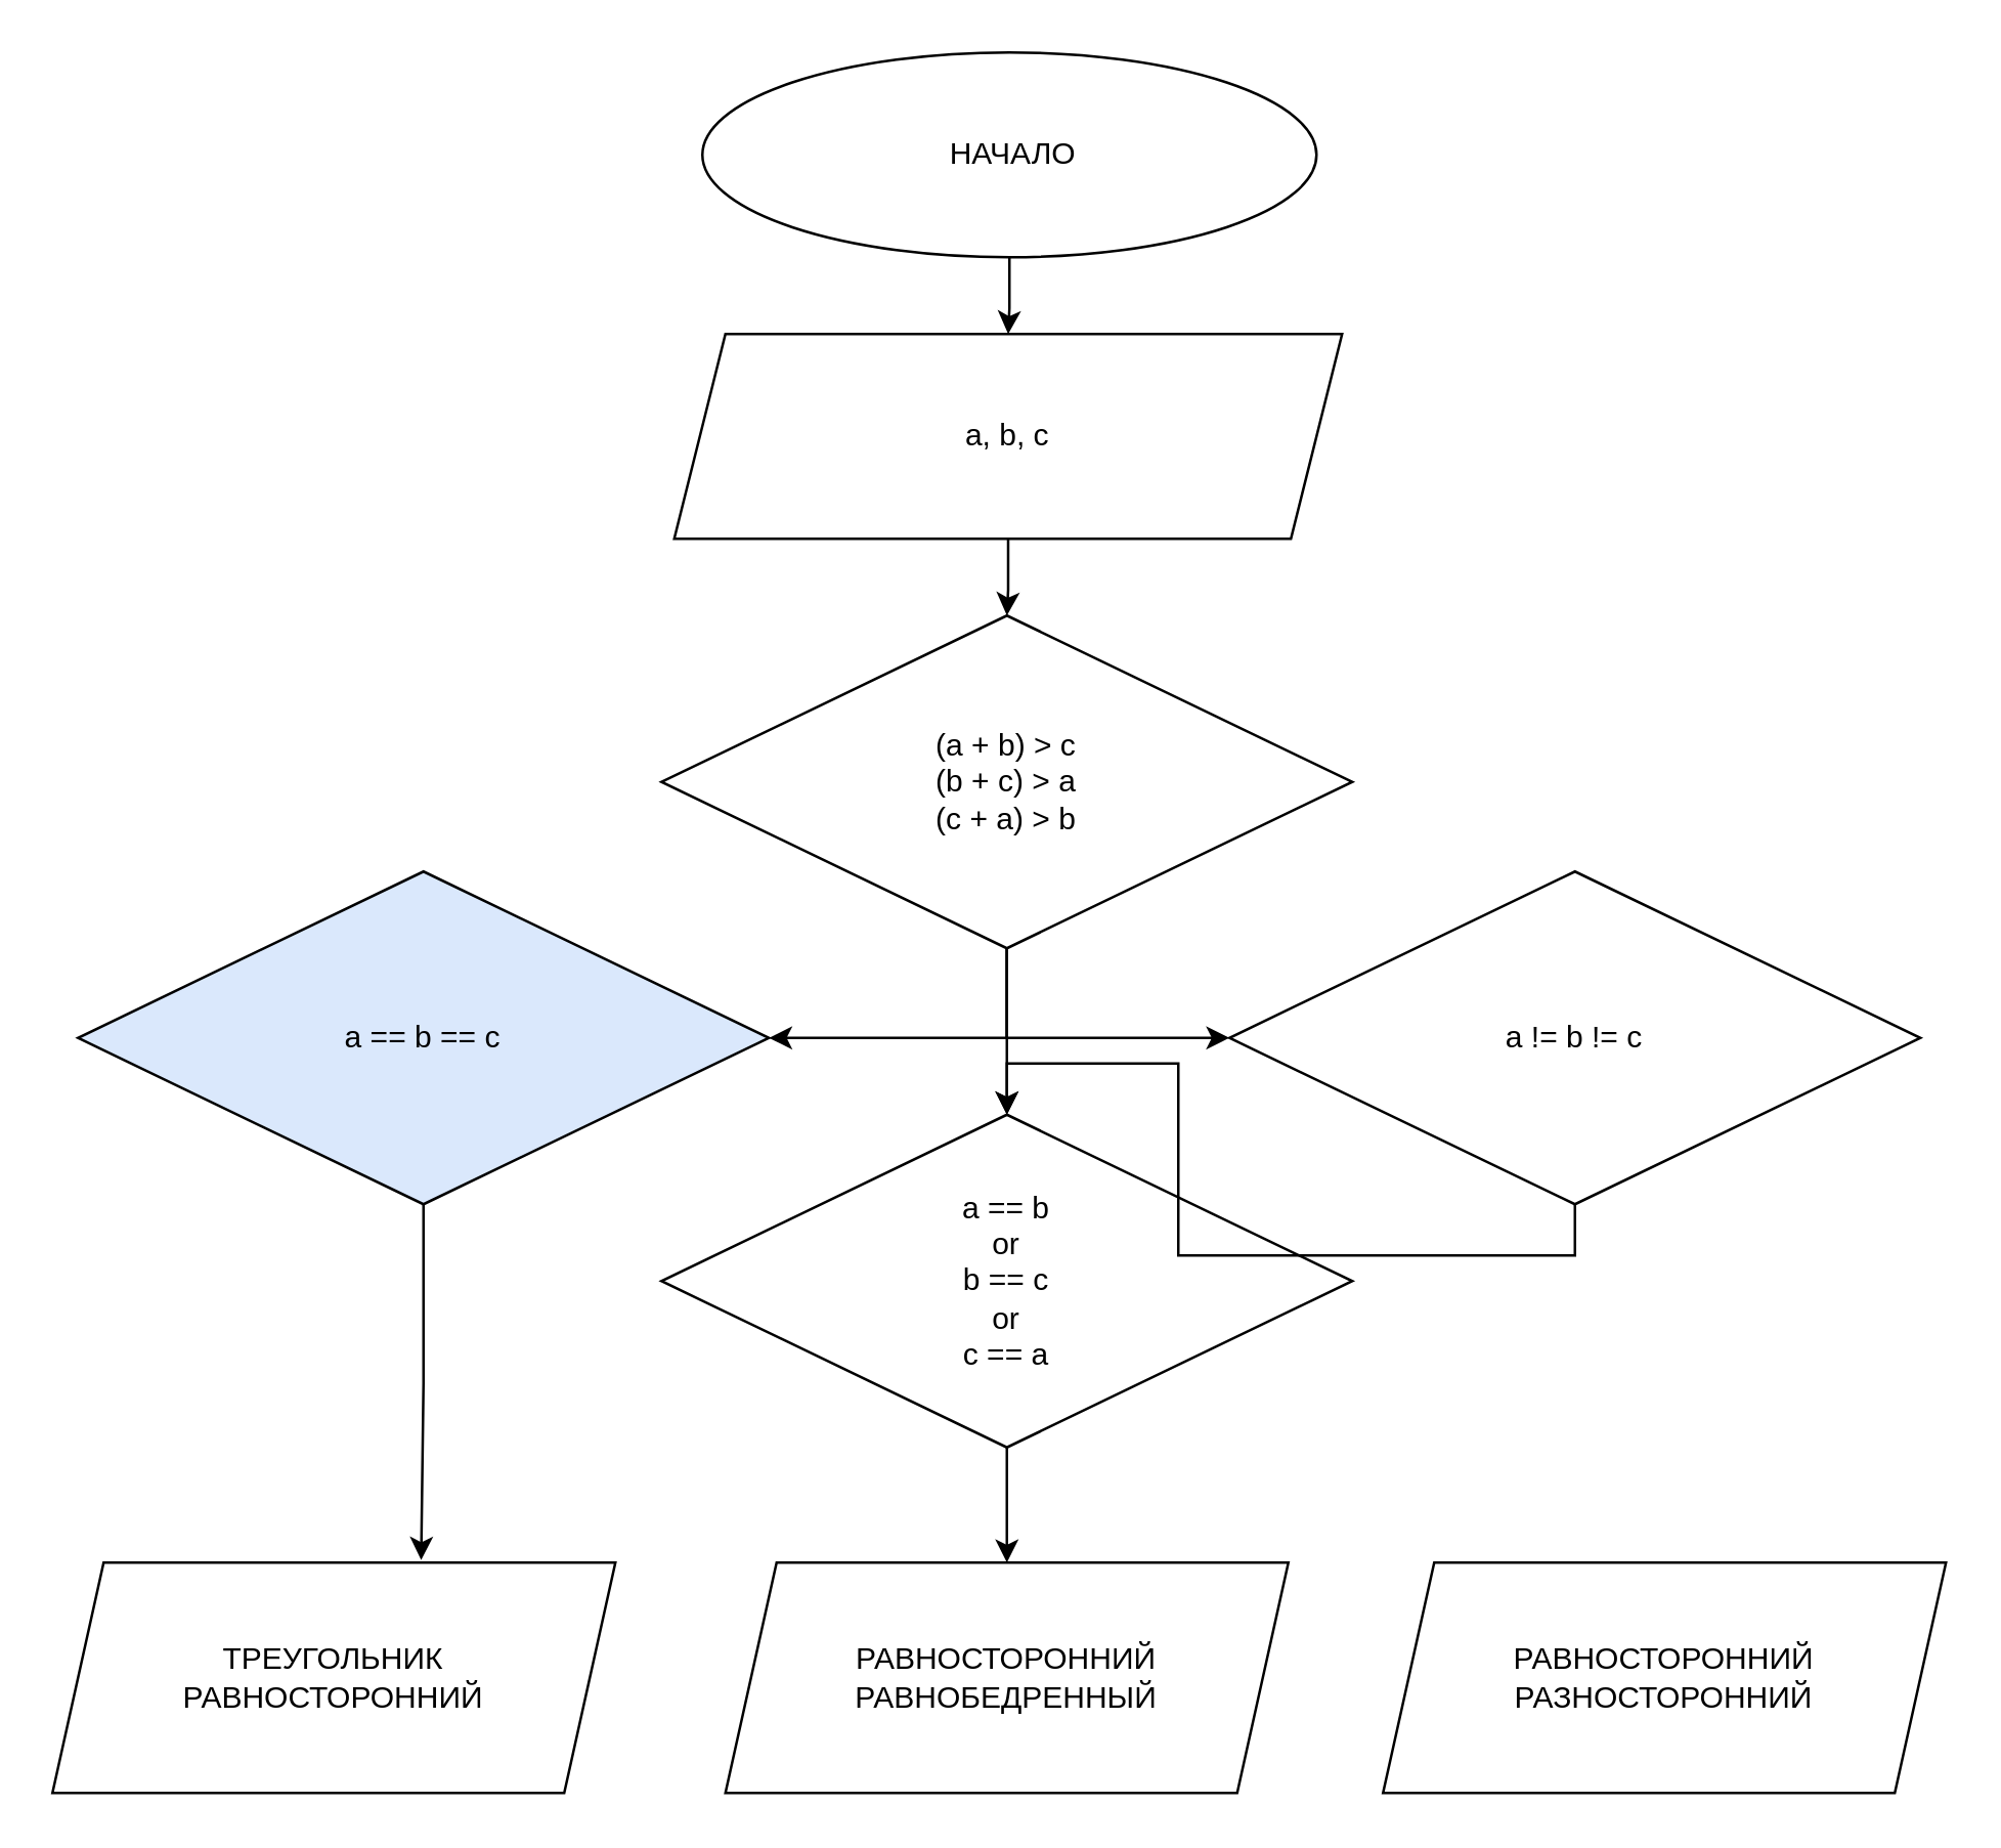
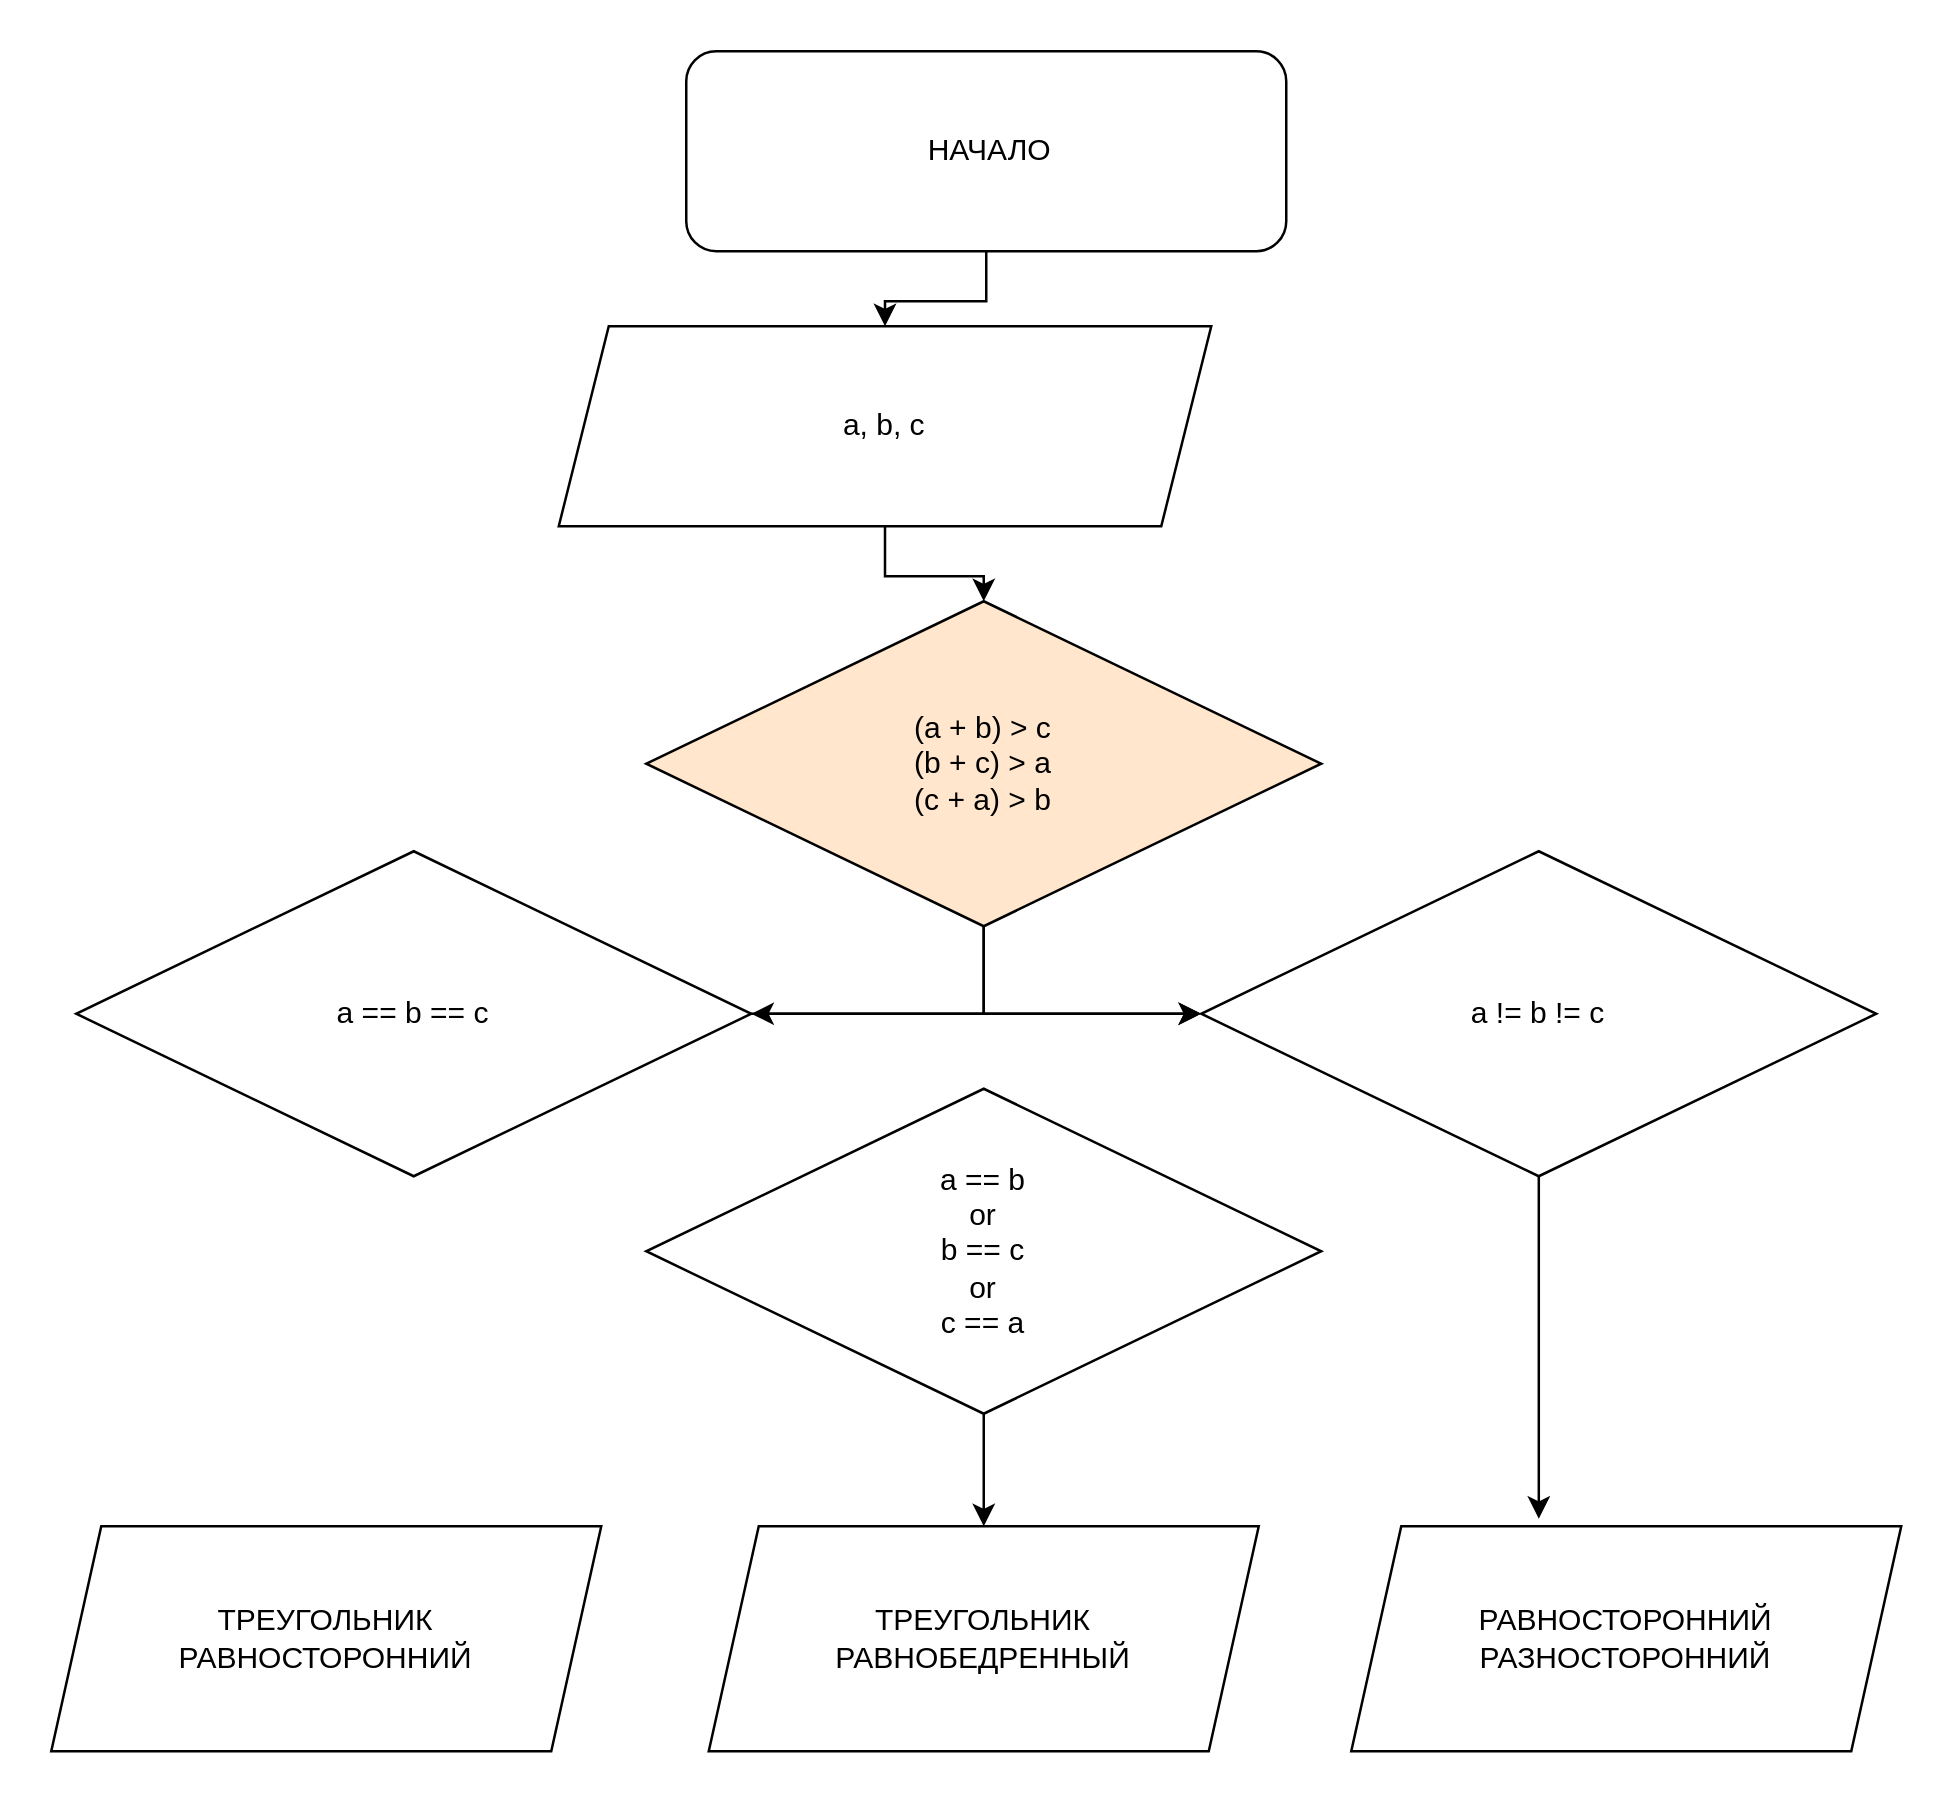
  <mxCell id="0" />
  <mxCell id="1" parent="0" />
  <mxCell id="2" value="" style="edgeStyle=orthogonalEdgeStyle;rounded=0;orthogonalLoop=1;jettySize=auto;html=1;" edge="1" parent="1" source="3" target="5"><mxGeometry relative="1" as="geometry" /></mxCell>
- <mxCell id="3" value="&amp;nbsp;НАЧАЛО" style="ellipse;whiteSpace=wrap;html=1;" vertex="1" parent="1"><mxGeometry x="274" y="20" width="240" height="80" as="geometry" /></mxCell>
+ <mxCell id="3" value="&amp;nbsp;НАЧАЛО" style="rounded=1;whiteSpace=wrap;html=1;" vertex="1" parent="1"><mxGeometry x="274" y="20" width="240" height="80" as="geometry" /></mxCell>
  <mxCell id="4" value="" style="edgeStyle=orthogonalEdgeStyle;rounded=0;orthogonalLoop=1;jettySize=auto;html=1;" edge="1" parent="1" source="5" target="9"><mxGeometry relative="1" as="geometry" /></mxCell>
- <mxCell id="5" value="a, b, c" style="shape=parallelogram;perimeter=parallelogramPerimeter;whiteSpace=wrap;html=1;fixedSize=1;" vertex="1" parent="1"><mxGeometry x="263" y="130" width="261" height="80" as="geometry" /></mxCell>
+ <mxCell id="5" value="a, b, c" style="shape=parallelogram;perimeter=parallelogramPerimeter;whiteSpace=wrap;html=1;fixedSize=1;" vertex="1" parent="1"><mxGeometry x="223" y="130" width="261" height="80" as="geometry" /></mxCell>
  <mxCell id="6" style="edgeStyle=orthogonalEdgeStyle;rounded=0;orthogonalLoop=1;jettySize=auto;html=1;entryX=1;entryY=0.5;entryDx=0;entryDy=0;" edge="1" parent="1" source="9" target="11"><mxGeometry relative="1" as="geometry" /></mxCell>
  <mxCell id="7" style="edgeStyle=orthogonalEdgeStyle;rounded=0;orthogonalLoop=1;jettySize=auto;html=1;entryX=0;entryY=0.5;entryDx=0;entryDy=0;" edge="1" parent="1" source="9" target="15"><mxGeometry relative="1" as="geometry" /></mxCell>
- <mxCell id="8" style="edgeStyle=orthogonalEdgeStyle;rounded=0;orthogonalLoop=1;jettySize=auto;html=1;entryX=0.5;entryY=0;entryDx=0;entryDy=0;" edge="1" parent="1" source="9" target="13"><mxGeometry relative="1" as="geometry" /></mxCell>
- <mxCell id="9" value="(a + b) &amp;gt; c&lt;br&gt;(b + c) &amp;gt; a&lt;br&gt;(c + a) &amp;gt; b" style="rhombus;whiteSpace=wrap;html=1;" vertex="1" parent="1"><mxGeometry x="258" y="240" width="270" height="130" as="geometry" /></mxCell>
- <mxCell id="10" style="edgeStyle=orthogonalEdgeStyle;rounded=0;orthogonalLoop=1;jettySize=auto;html=1;entryX=0.655;entryY=-0.011;entryDx=0;entryDy=0;entryPerimeter=0;" edge="1" parent="1" source="11" target="16"><mxGeometry relative="1" as="geometry" /></mxCell>
- <mxCell id="11" value="a == b == c" style="rhombus;whiteSpace=wrap;html=1;fillColor=#dae8fc;" vertex="1" parent="1"><mxGeometry x="30" y="340" width="270" height="130" as="geometry" /></mxCell>
+ <mxCell id="9" value="(a + b) &amp;gt; c&lt;br&gt;(b + c) &amp;gt; a&lt;br&gt;(c + a) &amp;gt; b" style="rhombus;whiteSpace=wrap;html=1;fillColor=#ffe6cc;" vertex="1" parent="1"><mxGeometry x="258" y="240" width="270" height="130" as="geometry" /></mxCell>
+ <mxCell id="10" style="edgeStyle=orthogonalEdgeStyle;rounded=0;orthogonalLoop=1;jettySize=auto;html=1;" edge="1" parent="1" source="11" target="15"><mxGeometry relative="1" as="geometry" /></mxCell>
+ <mxCell id="11" value="a == b == c" style="rhombus;whiteSpace=wrap;html=1;" vertex="1" parent="1"><mxGeometry x="30" y="340" width="270" height="130" as="geometry" /></mxCell>
  <mxCell id="12" style="edgeStyle=orthogonalEdgeStyle;rounded=0;orthogonalLoop=1;jettySize=auto;html=1;entryX=0.5;entryY=0;entryDx=0;entryDy=0;" edge="1" parent="1" source="13" target="17"><mxGeometry relative="1" as="geometry" /></mxCell>
  <mxCell id="13" value="a == b&lt;br&gt;or&lt;br&gt;b == c&lt;br&gt;or&lt;br&gt;c == a" style="rhombus;whiteSpace=wrap;html=1;" vertex="1" parent="1"><mxGeometry x="258" y="435" width="270" height="130" as="geometry" /></mxCell>
- <mxCell id="14" style="edgeStyle=orthogonalEdgeStyle;rounded=0;orthogonalLoop=1;jettySize=auto;html=1;" edge="1" parent="1" source="15" target="13"><mxGeometry relative="1" as="geometry" /></mxCell>
+ <mxCell id="14" style="edgeStyle=orthogonalEdgeStyle;rounded=0;orthogonalLoop=1;jettySize=auto;html=1;entryX=0.341;entryY=-0.033;entryDx=0;entryDy=0;entryPerimeter=0;" edge="1" parent="1" source="15" target="18"><mxGeometry relative="1" as="geometry" /></mxCell>
  <mxCell id="15" value="a != b != c" style="rhombus;whiteSpace=wrap;html=1;" vertex="1" parent="1"><mxGeometry x="480" y="340" width="270" height="130" as="geometry" /></mxCell>
  <mxCell id="16" value="ТРЕУГОЛЬНИК&lt;br&gt;РАВНОСТОРОННИЙ" style="shape=parallelogram;perimeter=parallelogramPerimeter;whiteSpace=wrap;html=1;fixedSize=1;" vertex="1" parent="1"><mxGeometry x="20" y="610" width="220" height="90" as="geometry" /></mxCell>
- <mxCell id="17" value="РАВНОСТОРОННИЙ&lt;br&gt;РАВНОБЕДРЕННЫЙ" style="shape=parallelogram;perimeter=parallelogramPerimeter;whiteSpace=wrap;html=1;fixedSize=1;" vertex="1" parent="1"><mxGeometry x="283" y="610" width="220" height="90" as="geometry" /></mxCell>
+ <mxCell id="17" value="ТРЕУГОЛЬНИК&lt;br&gt;РАВНОБЕДРЕННЫЙ" style="shape=parallelogram;perimeter=parallelogramPerimeter;whiteSpace=wrap;html=1;fixedSize=1;" vertex="1" parent="1"><mxGeometry x="283" y="610" width="220" height="90" as="geometry" /></mxCell>
  <mxCell id="18" value="РАВНОСТОРОННИЙ&lt;br&gt;РАЗНОСТОРОННИЙ" style="shape=parallelogram;perimeter=parallelogramPerimeter;whiteSpace=wrap;html=1;fixedSize=1;" vertex="1" parent="1"><mxGeometry x="540" y="610" width="220" height="90" as="geometry" /></mxCell>
